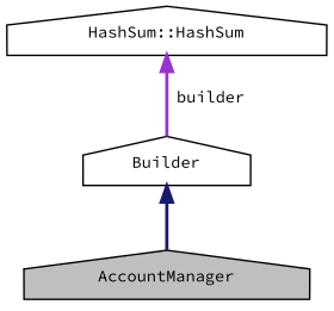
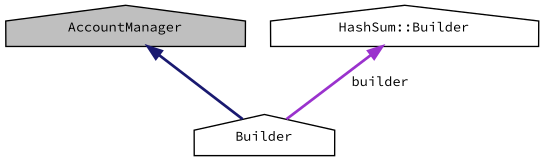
  digraph {
    fontname="Source Code Pro"
    node [color=black fillcolor=white fontname="Source Code Pro" fontsize=10 shape=house style=filled]
    edge [dir=back fontname="Source Code Pro" fontsize=10 labelfontname=Helvetica labelfontsize=10 style=bold]
    n1 [fillcolor=grey75 fontcolor=black height=0.2 label=AccountManager width=0.4]
    n2 [height=0.2 label=Builder width=0.4]
-   n3 [height=0.2 label="HashSum::HashSum" width=0.4]
-   n2 -> n1 [color=midnightblue]
+   n3 [height=0.2 label="HashSum::Builder" width=0.4]
+   n1 -> n2 [color=midnightblue]
    n3 -> n2 [color=darkorchid3 label=" builder"]
  }
